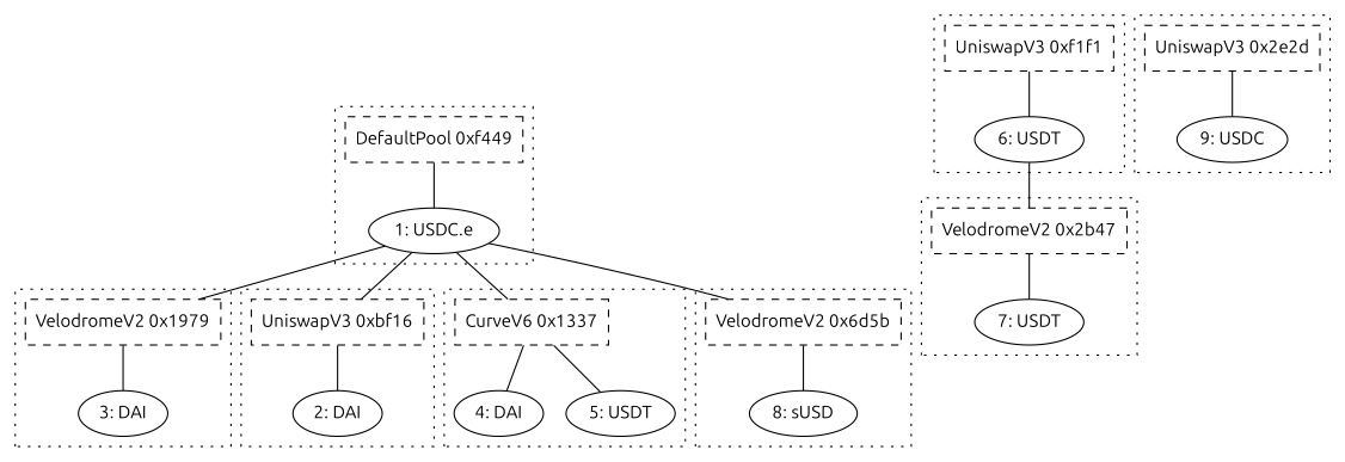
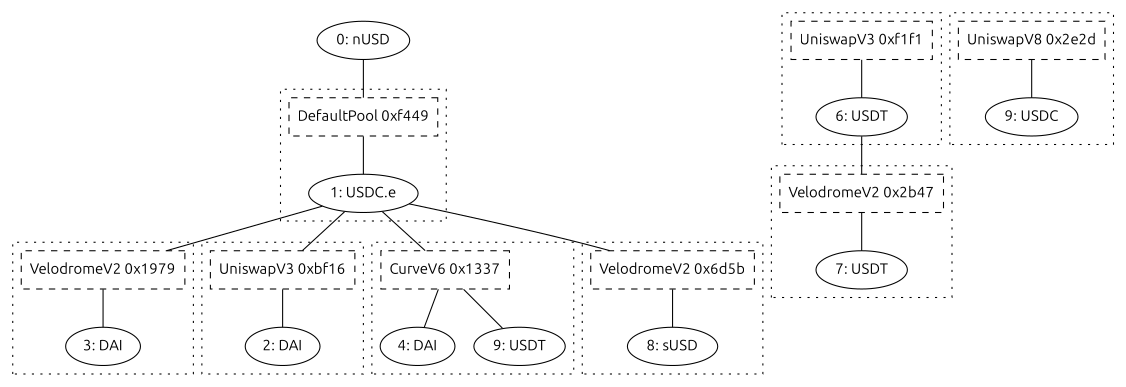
  graph {
    fontname=Ubuntu
    node [fontname=Ubuntu]
    edge [fontname=Ubuntu]
    n1 [label="1: USDC.e"]
    n2 [label="DefaultPool 0xf449" shape=rect style=dashed]
    n3 [label="3: DAI"]
    n4 [label="VelodromeV2 0x1979" shape=rect style=dashed]
    n5 [label="2: DAI"]
    n6 [label="UniswapV3 0xbf16" shape=rect style=dashed]
    n7 [label="4: DAI"]
-   n8 [label="5: USDT"]
+   n8 [label="9: USDT"]
    n9 [label="CurveV6 0x1337" shape=rect style=dashed]
    n10 [label="6: USDT"]
    n11 [label="UniswapV3 0xf1f1" shape=rect style=dashed]
    n12 [label="7: USDT"]
    n13 [label="VelodromeV2 0x2b47" shape=rect style=dashed]
    n14 [label="8: sUSD"]
    n15 [label="VelodromeV2 0x6d5b" shape=rect style=dashed]
    n16 [label="9: USDC"]
-   n17 [label="UniswapV3 0x2e2d" shape=rect style=dashed]
+   n17 [label="UniswapV8 0x2e2d" shape=rect style=dashed]
+   n18 [label="0: nUSD"]
    subgraph cluster_1 {
      style=dotted
      n2
      subgraph sub_2 {
        rank=same
        style=dotted
        n1
      }
    }
    subgraph cluster_3 {
      style=dotted
      n4
      subgraph sub_4 {
        rank=same
        style=dotted
        n3
      }
    }
    subgraph cluster_5 {
      style=dotted
      n6
      subgraph sub_6 {
        rank=same
        style=dotted
        n5
      }
    }
    subgraph cluster_7 {
      style=dotted
      n9
      subgraph sub_8 {
        rank=same
        style=dotted
        n7
        n8
      }
    }
    subgraph cluster_9 {
      style=dotted
      n11
      subgraph sub_10 {
        rank=same
        style=dotted
        n10
      }
    }
    subgraph cluster_11 {
      style=dotted
      n13
      subgraph sub_12 {
        rank=same
        style=dotted
        n12
      }
    }
    subgraph cluster_13 {
      style=dotted
      n15
      subgraph sub_14 {
        rank=same
        style=dotted
        n14
      }
    }
    subgraph cluster_15 {
      style=dotted
      n17
      subgraph sub_16 {
        rank=same
        style=dotted
        n16
      }
    }
    n1 -- n4
    n1 -- n6
    n1 -- n9
    n1 -- n15
    n2 -- n1
    n4 -- n3
    n6 -- n5
    n7 -- n8 [style=invis]
    n9 -- n7
    n9 -- n8
    n10 -- n13
    n11 -- n10
    n13 -- n12
    n15 -- n14
    n17 -- n16
+   n18 -- n2
  }
